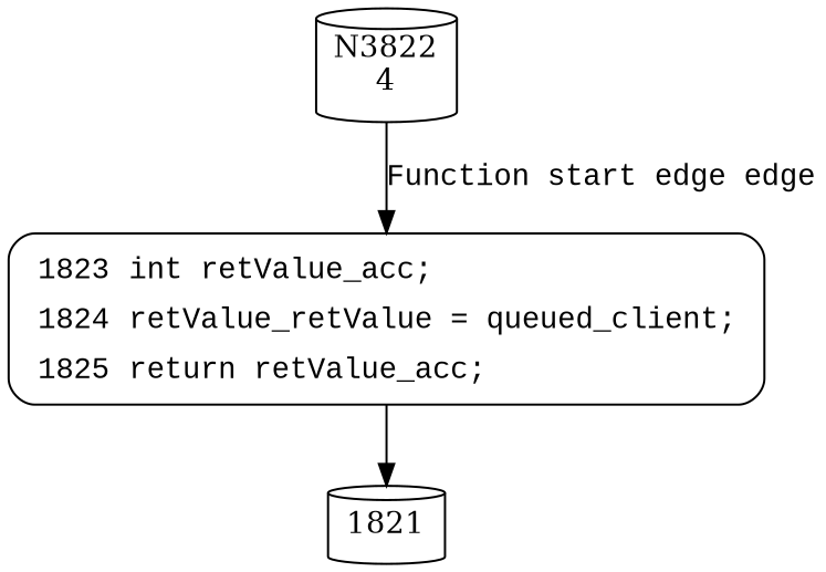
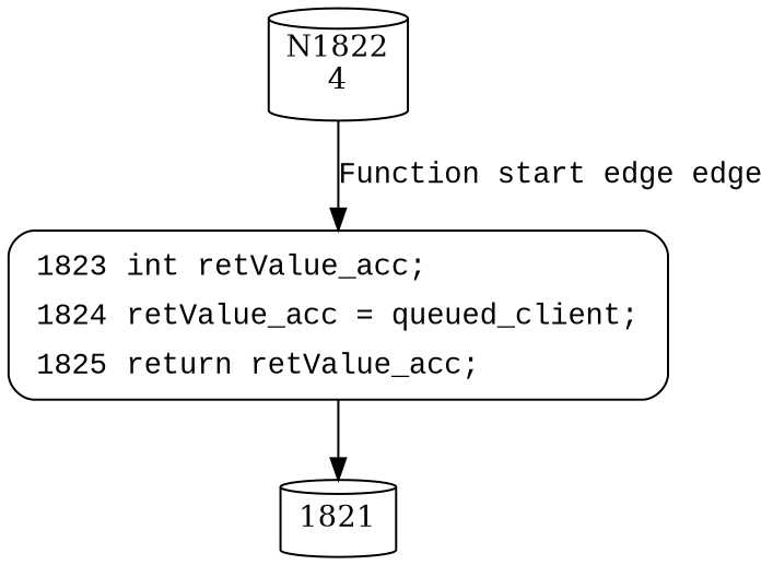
  digraph {
    node [shape=cylinder]
-   n1 [label="N3822\n4"]
-   n2 [fillcolor=white fontname="Courier New" label=<<table border="0" cellborder="0" cellpadding="3" bgcolor="white"><tr><td align="right">1823</td><td align="left">int retValue_acc;</td></tr><tr><td align="right">1824</td><td align="left">retValue_retValue = queued_client;</td></tr><tr><td align="right">1825</td><td align="left">return retValue_acc;</td></tr></table>> penwidth=1 shape=Mrecord style="filled,bold"]
+   n1 [label="N1822\n4"]
+   n2 [fillcolor=white fontname="Courier New" label=<<table border="0" cellborder="0" cellpadding="3" bgcolor="white"><tr><td align="right">1823</td><td align="left">int retValue_acc;</td></tr><tr><td align="right">1824</td><td align="left">retValue_acc = queued_client;</td></tr><tr><td align="right">1825</td><td align="left">return retValue_acc;</td></tr></table>> penwidth=1 shape=Mrecord style="filled,bold"]
    1821
    n1 -> n2 [fontname="Courier New" label="Function start edge edge"]
    n2 -> 1821
  }
